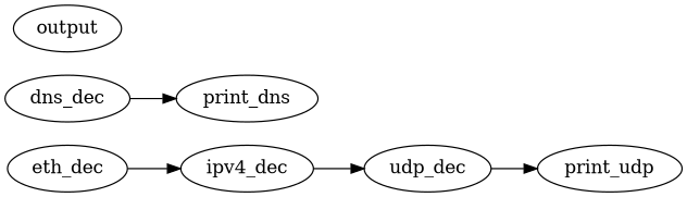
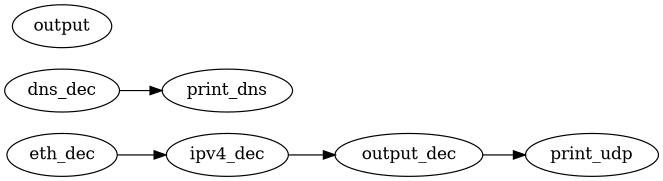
  digraph {
    rankdir=LR
    eth_dec
    ipv4_dec
    print_dns [prefix=DNS type=print]
    print_udp [prefix=UDP type=print]
    output [type=output]
-   udp_dec
+   udp_dec [label=output_dec]
    dns_dec
    eth_dec -> ipv4_dec [ethertype=ipv4]
    ipv4_dec -> udp_dec [proto=udp]
    udp_dec -> print_udp [unmatched=1]
    dns_dec -> print_dns
  }
